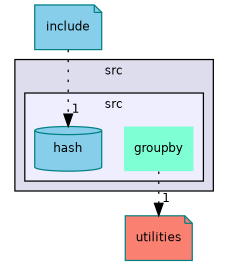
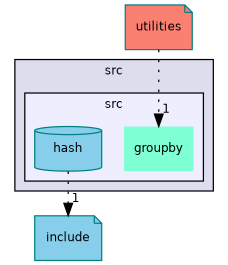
  digraph {
    compound=true
    node [color=teal fillcolor=skyblue fontname=Helvetica fontsize=10 shape=note style=filled]
    edge [headlabel=1 labeldistance=1.5 labelfontname=Helvetica labelfontsize=10 style=dotted]
    n1 [color=black fillcolor=aquamarine label=groupby shape=plaintext]
    n2 [label=hash shape=cylinder]
    n3 [fillcolor=salmon label=utilities]
    n4 [label=include]
    subgraph cluster_1 {
      bgcolor="#ddddee"
      fontname=Helvetica
      fontsize=10
      label=src
      pencolor=black
      subgraph cluster_2 {
        bgcolor="#eeeeff"
        fontname=Helvetica
        fontsize=10
        label=src
        pencolor=black
        n1
        n2
      }
    }
-   n1 -> n3
-   n4 -> n2
+   n3 -> n1
+   n2 -> n4
  }
